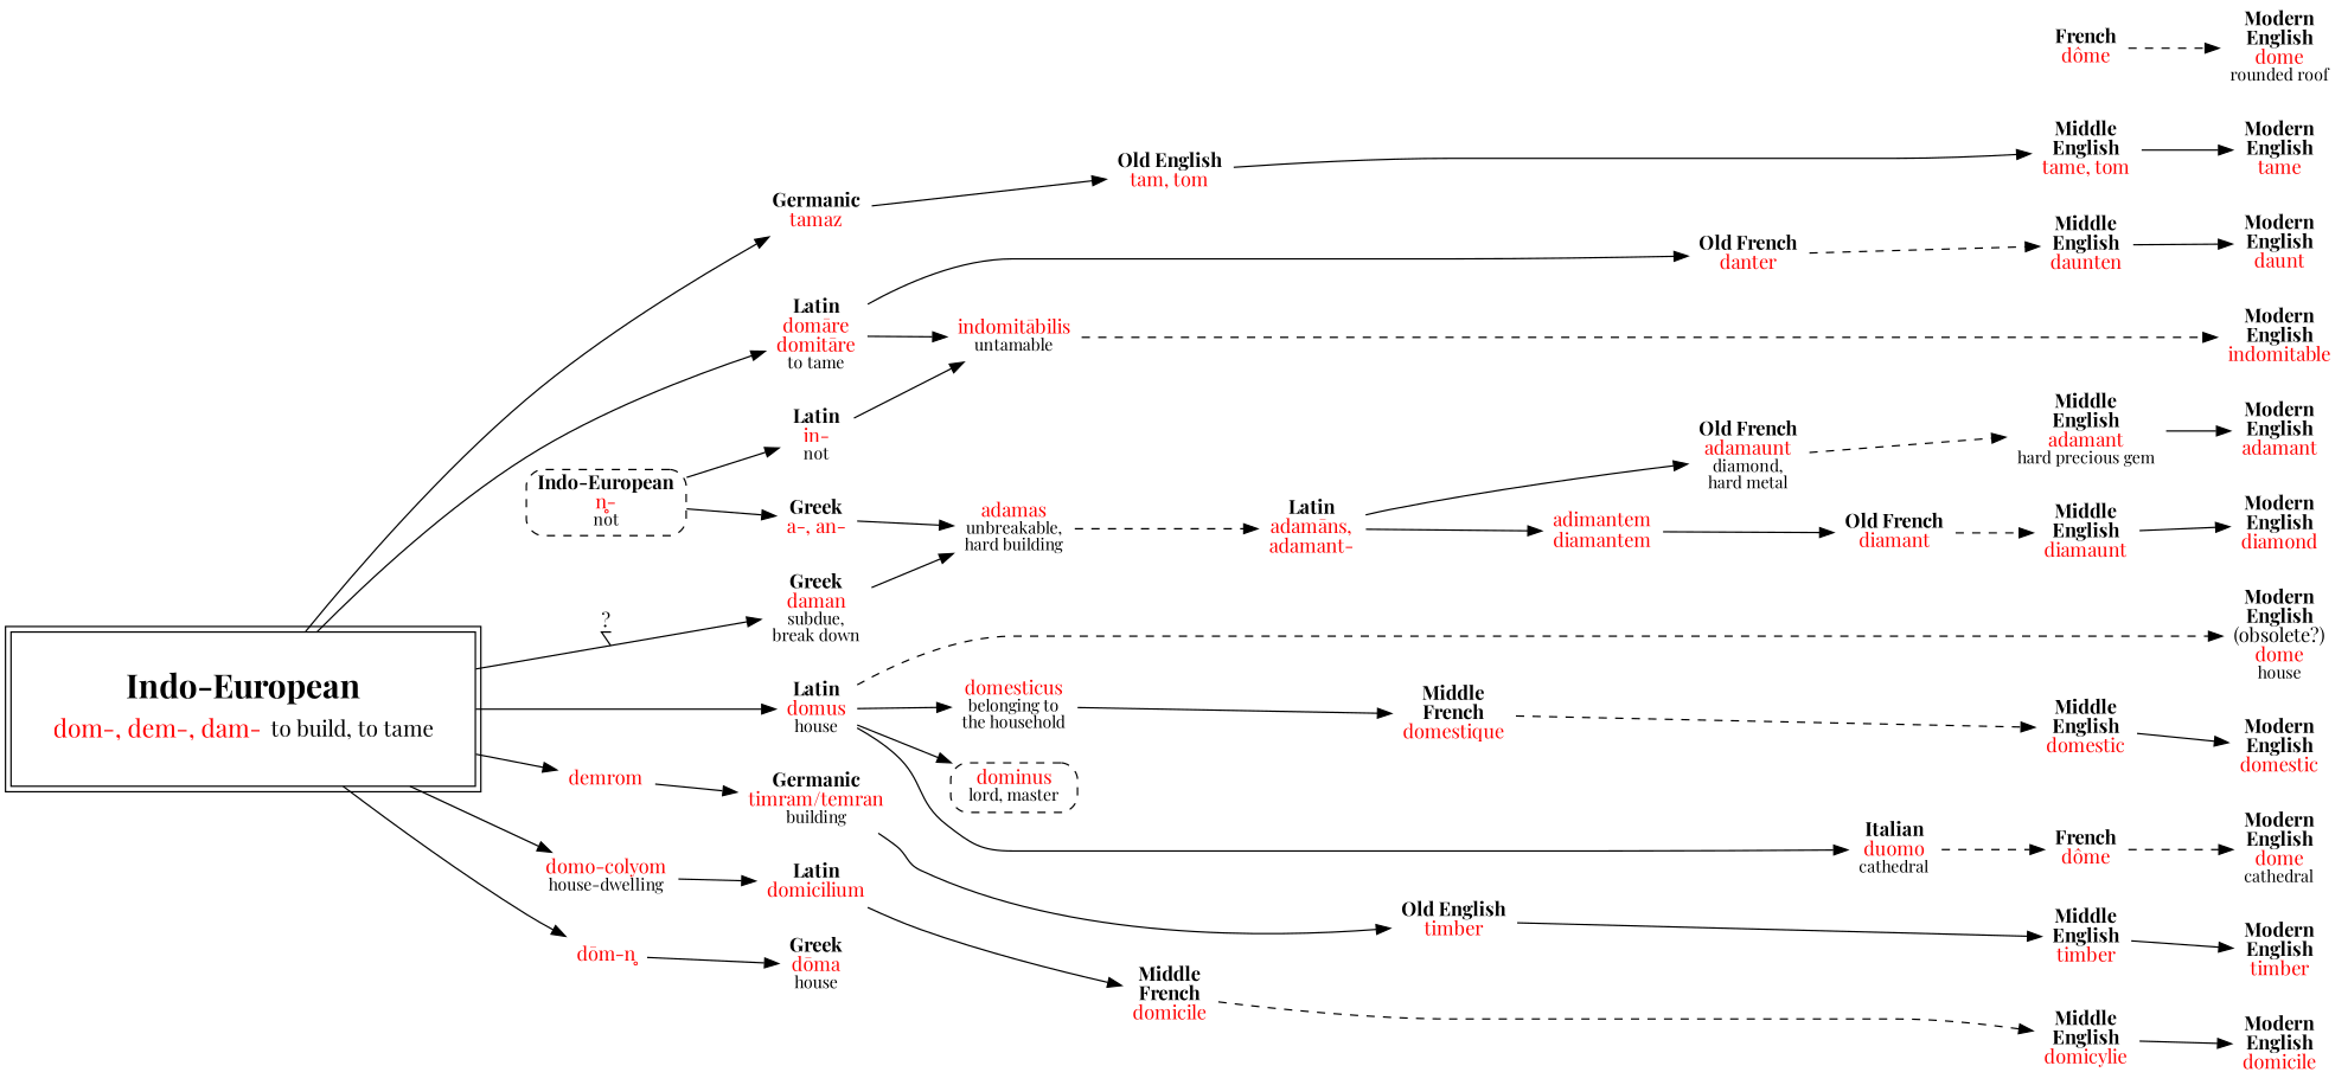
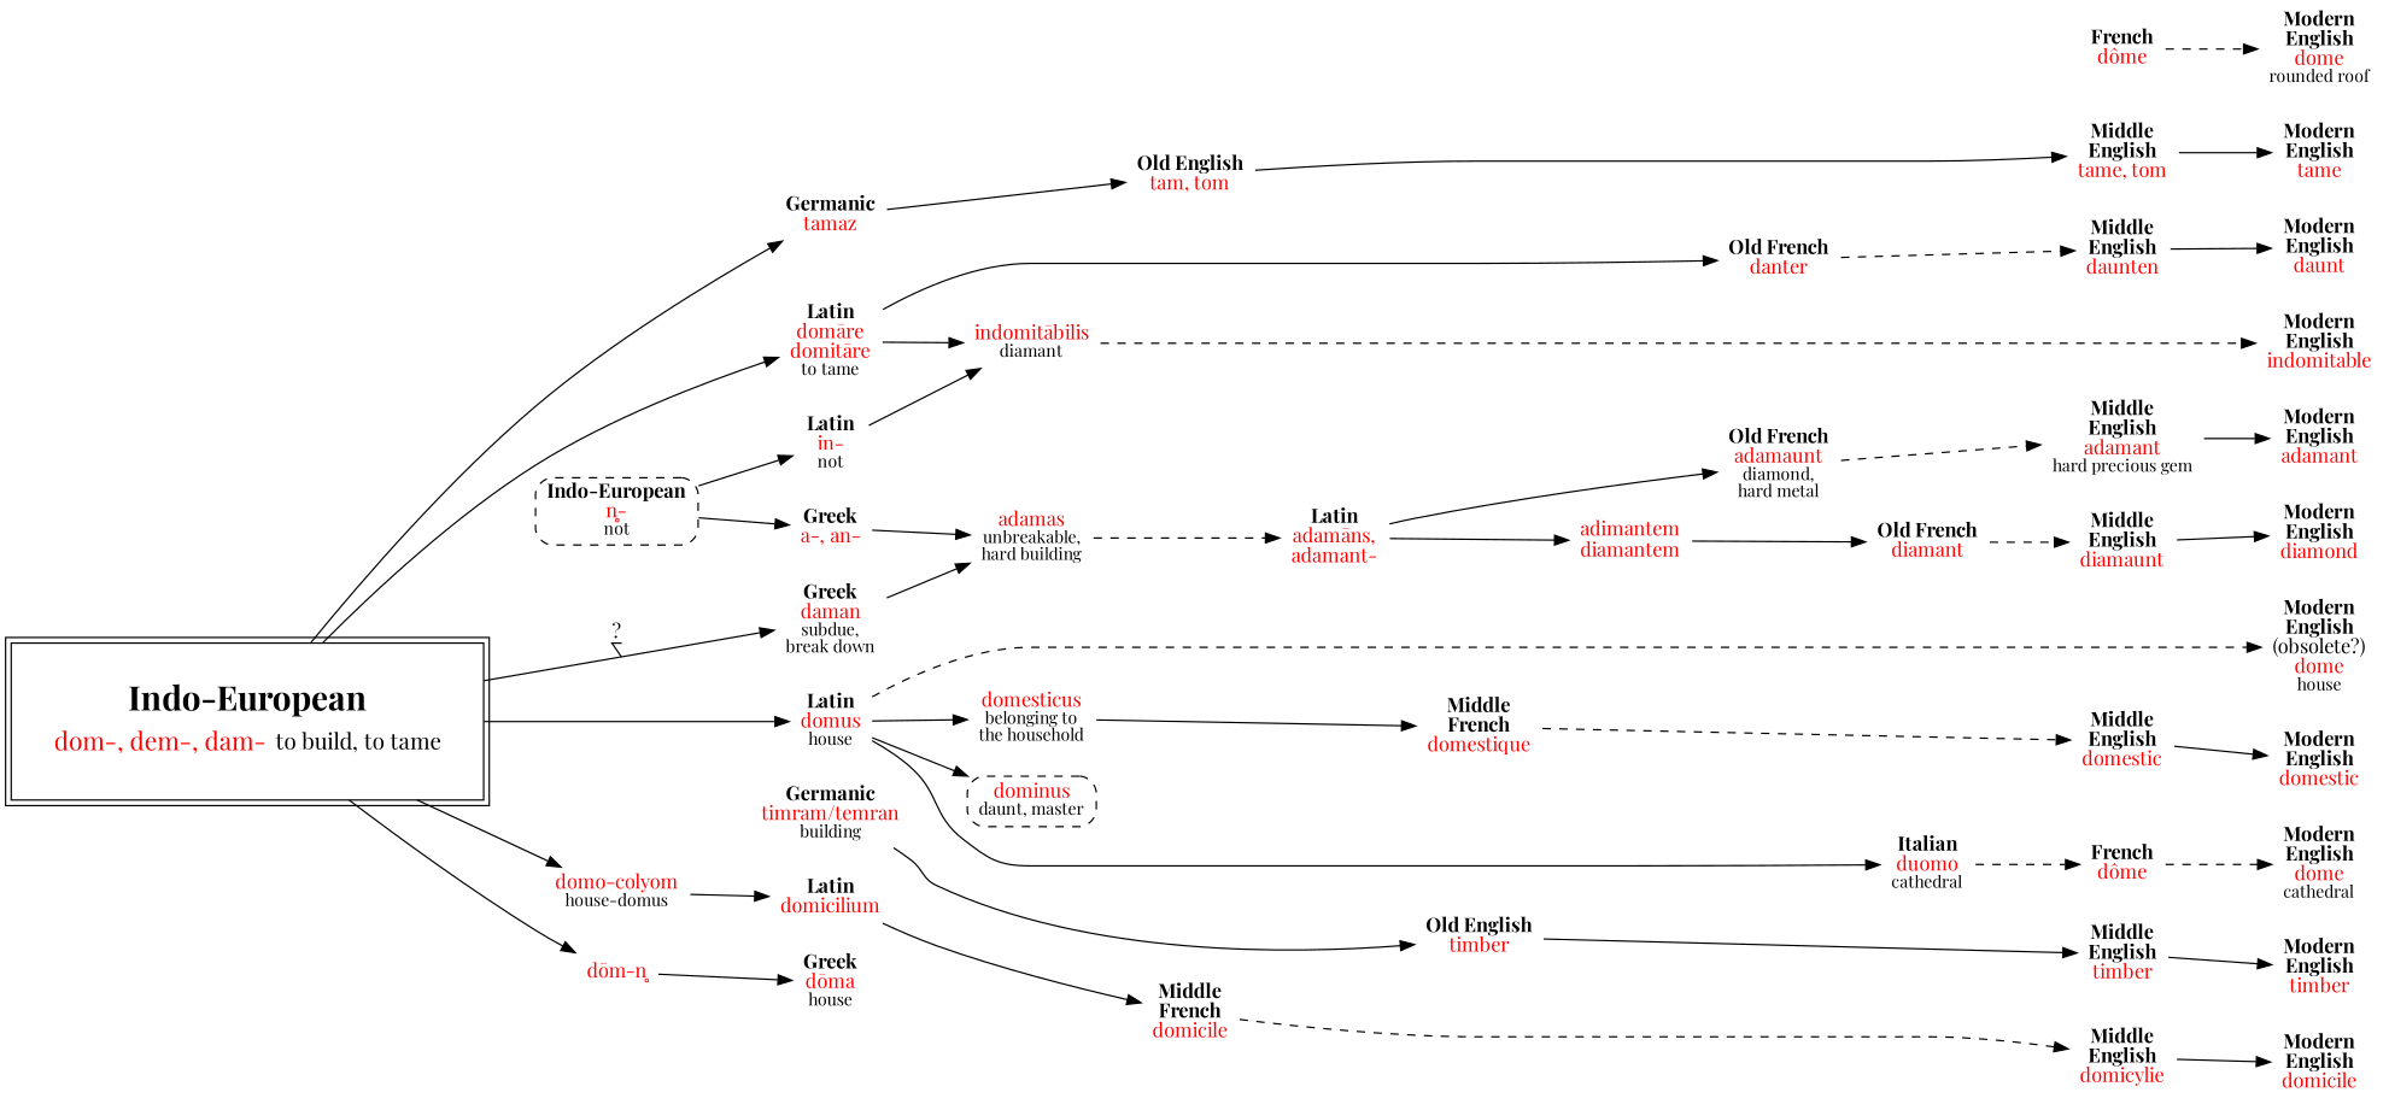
  strict digraph {
    fontname="Playfair Display"
    rankdir=LR
    node [fontname="Playfair Display" shape=none]
    edge [fontname="Playfair Display"]
    n1 [label=<<b>Middle<br/>English</b><br/><font color="red">tame, tom</font>>]
    n2 [label=<<b>Middle<br/>English</b><br/><font color="red">timber</font>>]
    n3 [label=<<b>Middle<br/>English</b><br/><font color="red">daunten</font>>]
    n4 [label=<<b>Middle<br/>English</b><br/><font color="red">domestic</font>>]
    n5 [label=<<b>Middle<br/>English</b><br/><font color="red">domicylie</font>>]
    n6 [label=<<b>French</b><br/><font color="red">dôme</font>>]
    n7 [label=<<b>French</b><br/><font color="red">dôme</font>>]
    n8 [label=<<b>Middle<br/>English</b><br/><font color="red">adamant</font><br/><font point-size="12">hard precious gem</font>>]
    n9 [label=<<b>Middle<br/>English</b><br/><font color="red">diamaunt</font>>]
    n10 [label=<<b>Germanic</b><br/><font color="red">tamaz</font>>]
    n11 [label=<<b>Germanic</b><br/><font color="red">timram/temran</font><br/><font point-size="12">building</font>>]
    n12 [label=<<b>Latin</b><br/><font color="red">domāre<br/>domitāre</font><br/><font point-size="12">to tame</font>>]
    n13 [label=<<b>Latin</b><br/><font color="red">domus</font><br/><font point-size="12">house</font>>]
    n14 [label=<<b>Latin</b><br/><font color="red">domicilium</font>>]
    n15 [label=<<b>Greek</b><br/><font color="red">dōma</font><br/><font point-size="12">house</font>>]
    n16 [label=<<b>Greek</b><br/><font color="red">daman</font><br/><font point-size="12">subdue,<br/>break down</font>>]
    n17 [label=<<b>Modern<br/>English</b><br/><font color="red">tame</font>>]
    n18 [label=<<b>Modern<br/>English</b><br/><font color="red">timber</font>>]
    n19 [label=<<b>Modern<br/>English</b><br/><font color="red">daunt</font>>]
    n20 [label=<<b>Modern<br/>English</b><br/><font color="red">indomitable</font>>]
    n21 [label=<<b>Modern<br/>English</b><br/><font color="red">domestic</font>>]
    n22 [label=<<b>Modern<br/>English</b><br/><font color="red">domicile</font>>]
    n23 [label=<<b>Modern<br/>English</b><br/><font color="red">dome</font><br/><font point-size="12">rounded roof</font>>]
    n24 [label=<<b>Modern<br/>English</b><br/>(obsolete?)<br/><font color="red">dome</font><br/><font point-size="12">house</font>>]
    n25 [label=<<b>Modern<br/>English</b><br/><font color="red">dome</font><br/><font point-size="12">cathedral</font>>]
    n26 [label=<<b>Modern<br/>English</b><br/><font color="red">adamant</font>>]
    n27 [label=<<b>Modern<br/>English</b><br/><font color="red">diamond</font>>]
    n28 [label=<<b>Old English</b><br/><font color="red">tam, tom</font>>]
    n29 [label=<<b>Old English</b><br/><font color="red">timber</font>>]
    n30 [label=<<b>Old French</b><br/><font color="red">danter</font>>]
-   n31 [label=<<font color="red">indomitābilis</font><br/><font point-size="12">untamable</font>>]
+   n31 [label=<<font color="red">indomitābilis</font><br/><font point-size="12">diamant</font>>]
    n32 [label=<<font color="red">domesticus</font><br/><font point-size="12">belonging to<br/>the household</font>>]
-   n33 [label=<<font color="red">dominus</font><br/><font point-size="12">lord, master</font>> shape=box style="dashed,rounded"]
+   n33 [label=<<font color="red">dominus</font><br/><font point-size="12">daunt, master</font>> shape=box style="dashed,rounded"]
    n34 [label=<<b>Italian</b><br/><font color="red">duomo</font><br/><font point-size="12">cathedral</font>>]
    n35 [label=<<b>Middle<br/>French</b><br/><font color="red">domicile</font>>]
    n36 [label=<<font color="red">adamas</font><br/><font point-size="12">unbreakable,<br/>hard building</font>>]
    n37 [label=<<table border="0"><tr><td colspan="2"><font point-size="24"><b>Indo-European</b></font></td></tr><tr><td><font point-size="18" color="red">dom-, dem-, dam-</font></td><td><font point-size="16">to build, to tame</font></td></tr></table>> margin=.3 peripheries=2 shape=box]
-   n38 [label=<<font color="red">demrom</font>>]
-   n39 [label=<<font color="red">domo-colyom</font><br/><font point-size="12">house-dwelling</font>>]
+   n39 [label=<<font color="red">domo-colyom</font><br/><font point-size="12">house-domus</font>>]
    n40 [label=<<font color="red">dōm-n̥</font>>]
    n41 [label=<<b>Latin</b><br/><font color="red">in-</font><br/><font point-size="12">not</font>>]
    n42 [label=<<b>Indo-European</b><br/><font color="red">n̥-</font><br/><font point-size="12">not</font>> shape=box style="dashed,rounded"]
    n43 [label=<<b>Greek</b><br/><font color="red">a-, an-</font>>]
    n44 [label=<<b>Middle<br/>French</b><br/><font color="red">domestique</font>>]
    n45 [label=<<b>Latin</b><br/><font color="red">adamāns,<br/>adamant-</font>>]
    n46 [label=<<b>Old French</b><br/><font color="red">adamaunt</font><br/><font point-size="12">diamond,<br/>hard metal</font>>]
    n47 [label=<<font color="red">adimantem<br/>diamantem</font>>]
    n48 [label=<<b>Old French</b><br/><font color="red">diamant</font>>]
    subgraph sub_1 {
      rank=same
      n1
      n2
      n3
      n4
      n5
      n6
      n7
      n8
      n9
    }
    subgraph sub_2 {
      rank=same
      n10
      n11
      n12
      n13
      n14
      n15
      n16
    }
    subgraph sub_3 {
      rank=same
      n17
      n18
      n19
      n20
      n21
      n22
      n23
      n24
      n25
      n26
      n27
    }
    n1 -> n17
    n2 -> n18
    n3 -> n19
    n4 -> n21
    n5 -> n22
    n6 -> n23 [style=dashed]
    n7 -> n25 [style=dashed weight=2]
    n8 -> n26
    n9 -> n27
    n10 -> n28
    n11 -> n29
    n12 -> n30
    n12 -> n31
    n13 -> n24 [style=dashed]
    n13 -> n32
    n13 -> n33
    n13 -> n34
    n14 -> n35
    n16 -> n36
    n28 -> n1
    n29 -> n2
    n30 -> n3 [style=dashed]
    n31 -> n20 [style=dashed]
    n32 -> n44
    n34 -> n7 [style=dashed weight=2]
    n35 -> n5 [style=dashed]
    n36 -> n45 [style=dashed]
    n37 -> n10
    n37 -> n12
    n37 -> n13
    n37 -> n16 [decorate=true label="?"]
-   n37 -> n38
    n37 -> n39
    n37 -> n40
-   n38 -> n11
    n39 -> n14
    n40 -> n15
    n41 -> n31
    n42 -> n41
    n42 -> n43
    n43 -> n36
    n44 -> n4 [style=dashed]
    n45 -> n46
    n45 -> n47
    n46 -> n8 [style=dashed]
    n47 -> n48
    n48 -> n9 [style=dashed]
  }
